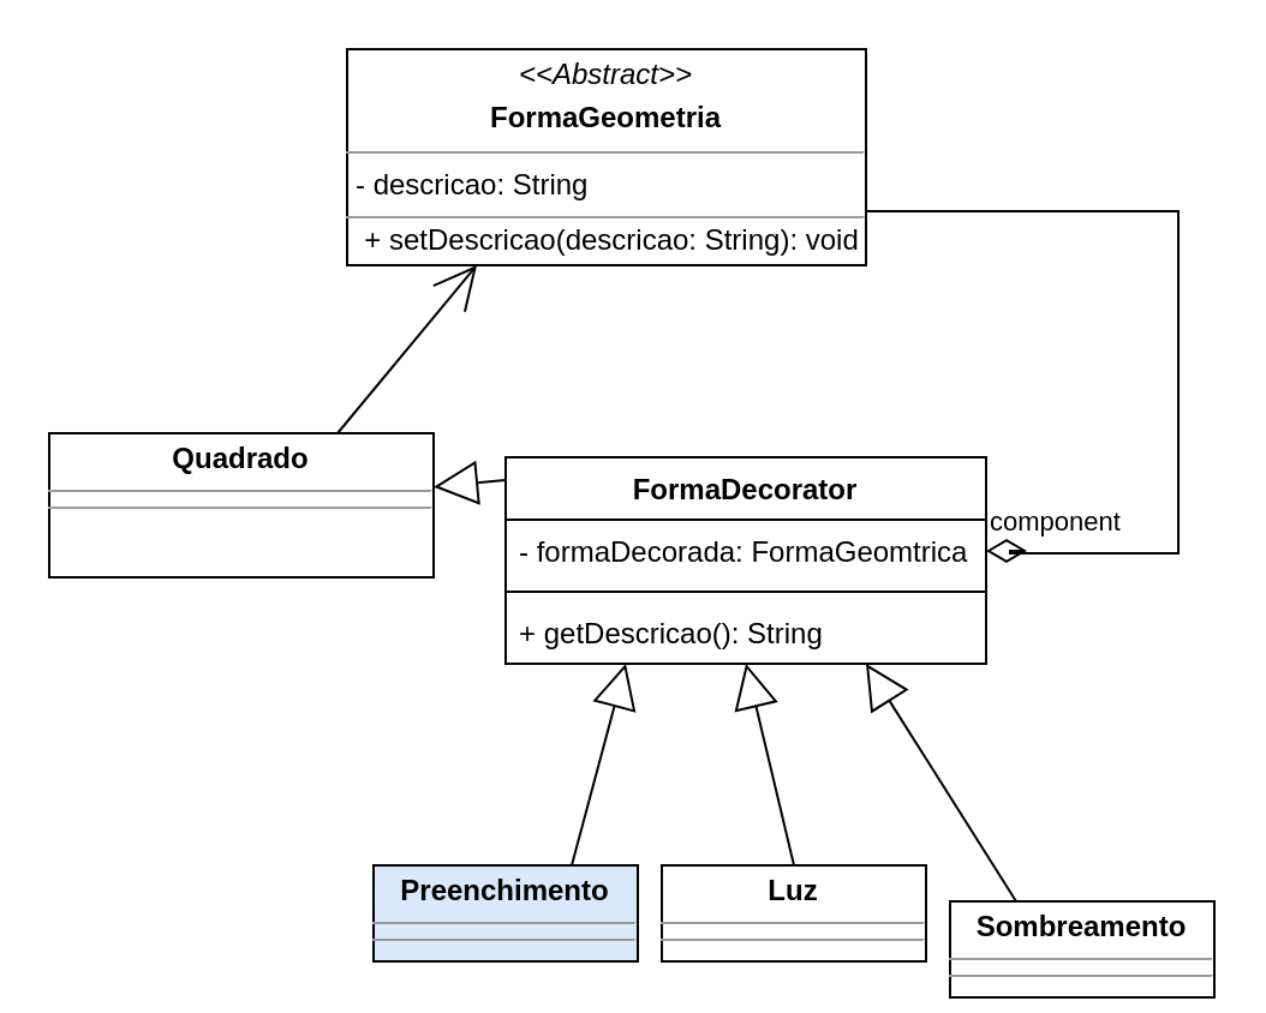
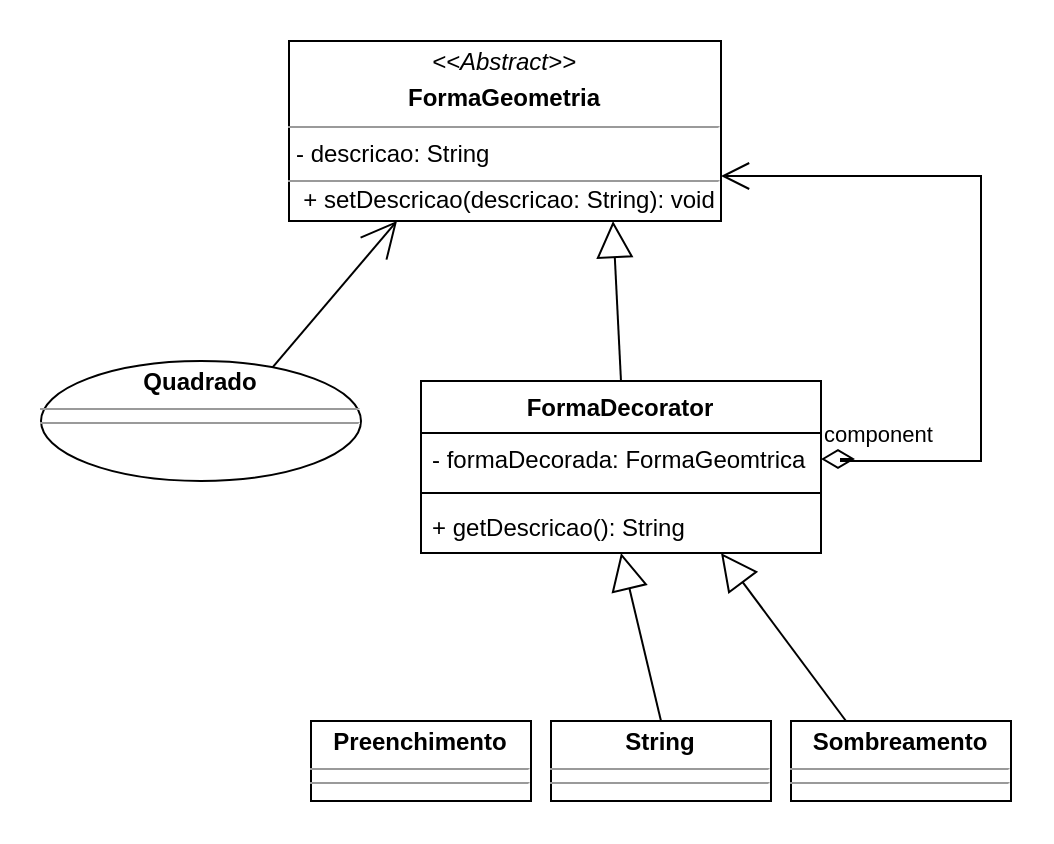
  <mxCell id="0" />
  <mxCell id="1" parent="0" />
- <mxCell id="2" value="&lt;p style=&quot;margin: 0px ; margin-top: 4px ; text-align: center&quot;&gt;&lt;b&gt;Quadrado&lt;/b&gt;&lt;/p&gt;&lt;hr size=&quot;1&quot;&gt;&lt;hr size=&quot;1&quot;&gt;&lt;p style=&quot;margin: 0px ; margin-left: 4px&quot;&gt;&lt;br&gt;&lt;/p&gt;" style="verticalAlign=top;align=left;overflow=fill;fontSize=12;fontFamily=Helvetica;html=1;" vertex="1" parent="1"><mxGeometry x="20" y="180" width="160" height="60" as="geometry" /></mxCell>
+ <mxCell id="2" value="&lt;p style=&quot;margin: 0px ; margin-top: 4px ; text-align: center&quot;&gt;&lt;b&gt;Quadrado&lt;/b&gt;&lt;/p&gt;&lt;hr size=&quot;1&quot;&gt;&lt;hr size=&quot;1&quot;&gt;&lt;p style=&quot;margin: 0px ; margin-left: 4px&quot;&gt;&lt;br&gt;&lt;/p&gt;" style="ellipse;verticalAlign=top;align=left;overflow=fill;fontSize=12;fontFamily=Helvetica;html=1;" vertex="1" parent="1"><mxGeometry x="20" y="180" width="160" height="60" as="geometry" /></mxCell>
  <mxCell id="3" value="" style="endArrow=open;endSize=16;endFill=0;html=1;rounded=0;exitX=0.75;exitY=0;exitDx=0;exitDy=0;entryX=0.25;entryY=1;entryDx=0;entryDy=0;" edge="1" parent="1" source="2" target="12"><mxGeometry width="160" relative="1" as="geometry"><mxPoint x="107" y="382" as="sourcePoint" /><mxPoint x="190" y="110" as="targetPoint" /></mxGeometry></mxCell>
- <mxCell id="4" value="" style="endArrow=block;endSize=16;endFill=0;html=1;rounded=0;exitX=0.5;exitY=0;exitDx=0;exitDy=0;" edge="1" parent="1" source="14" target="2"><mxGeometry width="160" relative="1" as="geometry"><mxPoint x="320" y="190" as="sourcePoint" /><mxPoint x="270" y="110" as="targetPoint" /></mxGeometry></mxCell>
- <mxCell id="5" value="component" style="endArrow=none;html=1;endSize=12;startArrow=diamondThin;startSize=14;startFill=0;edgeStyle=orthogonalEdgeStyle;align=left;verticalAlign=bottom;rounded=0;exitX=1;exitY=0.5;exitDx=0;exitDy=0;entryX=1;entryY=0.75;entryDx=0;entryDy=0;" edge="1" parent="1" source="15" target="12"><mxGeometry x="-1" y="3" relative="1" as="geometry"><mxPoint x="440" y="245" as="sourcePoint" /><mxPoint x="390" y="110" as="targetPoint" /><Array as="points"><mxPoint x="420" y="229" /><mxPoint x="490" y="230" /><mxPoint x="490" y="87" /></Array></mxGeometry></mxCell>
- <mxCell id="6" value="&lt;p style=&quot;margin: 0px ; margin-top: 4px ; text-align: center&quot;&gt;&lt;b&gt;Preenchimento&lt;/b&gt;&lt;br&gt;&lt;/p&gt;&lt;hr size=&quot;1&quot;&gt;&lt;hr size=&quot;1&quot;&gt;" style="verticalAlign=top;align=left;overflow=fill;fontSize=12;fontFamily=Helvetica;html=1;fillColor=#dae8fc;" vertex="1" parent="1"><mxGeometry x="155" y="360" width="110" height="40" as="geometry" /></mxCell>
- <mxCell id="7" value="&lt;p style=&quot;margin: 0px ; margin-top: 4px ; text-align: center&quot;&gt;&lt;b&gt;Luz&lt;/b&gt;&lt;br&gt;&lt;/p&gt;&lt;hr size=&quot;1&quot;&gt;&lt;hr size=&quot;1&quot;&gt;" style="verticalAlign=top;align=left;overflow=fill;fontSize=12;fontFamily=Helvetica;html=1;" vertex="1" parent="1"><mxGeometry x="275" y="360" width="110" height="40" as="geometry" /></mxCell>
- <mxCell id="8" value="&lt;p style=&quot;margin: 0px ; margin-top: 4px ; text-align: center&quot;&gt;&lt;b&gt;Sombreamento&lt;/b&gt;&lt;br&gt;&lt;/p&gt;&lt;hr size=&quot;1&quot;&gt;&lt;hr size=&quot;1&quot;&gt;" style="verticalAlign=top;align=left;overflow=fill;fontSize=12;fontFamily=Helvetica;html=1;" vertex="1" parent="1"><mxGeometry x="395" y="375" width="110" height="40" as="geometry" /></mxCell>
- <mxCell id="9" value="" style="endArrow=block;endSize=16;endFill=0;html=1;rounded=0;exitX=0.75;exitY=0;exitDx=0;exitDy=0;entryX=0.25;entryY=1;entryDx=0;entryDy=0;" edge="1" parent="1" source="6" target="14"><mxGeometry width="160" relative="1" as="geometry"><mxPoint x="150" y="200" as="sourcePoint" /><mxPoint x="320" y="300" as="targetPoint" /></mxGeometry></mxCell>
+ <mxCell id="4" value="" style="endArrow=block;endSize=16;endFill=0;html=1;rounded=0;exitX=0.5;exitY=0;exitDx=0;exitDy=0;entryX=0.75;entryY=1;entryDx=0;entryDy=0;" edge="1" parent="1" source="14" target="12"><mxGeometry width="160" relative="1" as="geometry"><mxPoint x="320" y="190" as="sourcePoint" /><mxPoint x="270" y="110" as="targetPoint" /></mxGeometry></mxCell>
+ <mxCell id="5" value="component" style="endArrow=open;html=1;endSize=12;startArrow=diamondThin;startSize=14;startFill=0;edgeStyle=orthogonalEdgeStyle;align=left;verticalAlign=bottom;rounded=0;exitX=1;exitY=0.5;exitDx=0;exitDy=0;entryX=1;entryY=0.75;entryDx=0;entryDy=0;" edge="1" parent="1" source="15" target="12"><mxGeometry x="-1" y="3" relative="1" as="geometry"><mxPoint x="440" y="245" as="sourcePoint" /><mxPoint x="390" y="110" as="targetPoint" /><Array as="points"><mxPoint x="420" y="229" /><mxPoint x="490" y="230" /><mxPoint x="490" y="87" /></Array></mxGeometry></mxCell>
+ <mxCell id="6" value="&lt;p style=&quot;margin: 0px ; margin-top: 4px ; text-align: center&quot;&gt;&lt;b&gt;Preenchimento&lt;/b&gt;&lt;br&gt;&lt;/p&gt;&lt;hr size=&quot;1&quot;&gt;&lt;hr size=&quot;1&quot;&gt;" style="verticalAlign=top;align=left;overflow=fill;fontSize=12;fontFamily=Helvetica;html=1;" vertex="1" parent="1"><mxGeometry x="155" y="360" width="110" height="40" as="geometry" /></mxCell>
+ <mxCell id="7" value="&lt;p style=&quot;margin: 0px ; margin-top: 4px ; text-align: center&quot;&gt;&lt;b&gt;String&lt;/b&gt;&lt;br&gt;&lt;/p&gt;&lt;hr size=&quot;1&quot;&gt;&lt;hr size=&quot;1&quot;&gt;" style="verticalAlign=top;align=left;overflow=fill;fontSize=12;fontFamily=Helvetica;html=1;" vertex="1" parent="1"><mxGeometry x="275" y="360" width="110" height="40" as="geometry" /></mxCell>
+ <mxCell id="8" value="&lt;p style=&quot;margin: 0px ; margin-top: 4px ; text-align: center&quot;&gt;&lt;b&gt;Sombreamento&lt;/b&gt;&lt;br&gt;&lt;/p&gt;&lt;hr size=&quot;1&quot;&gt;&lt;hr size=&quot;1&quot;&gt;" style="verticalAlign=top;align=left;overflow=fill;fontSize=12;fontFamily=Helvetica;html=1;" vertex="1" parent="1"><mxGeometry x="395" y="360" width="110" height="40" as="geometry" /></mxCell>
  <mxCell id="10" value="" style="endArrow=block;endSize=16;endFill=0;html=1;rounded=0;exitX=0.5;exitY=0;exitDx=0;exitDy=0;entryX=0.5;entryY=1;entryDx=0;entryDy=0;" edge="1" parent="1" source="7" target="14"><mxGeometry width="160" relative="1" as="geometry"><mxPoint x="292.5" y="340" as="sourcePoint" /><mxPoint x="360" y="300" as="targetPoint" /></mxGeometry></mxCell>
  <mxCell id="11" value="" style="endArrow=block;endSize=16;endFill=0;html=1;rounded=0;exitX=0.25;exitY=0;exitDx=0;exitDy=0;entryX=0.75;entryY=1;entryDx=0;entryDy=0;" edge="1" parent="1" source="8" target="14"><mxGeometry width="160" relative="1" as="geometry"><mxPoint x="302.5" y="350" as="sourcePoint" /><mxPoint x="400" y="300" as="targetPoint" /></mxGeometry></mxCell>
  <mxCell id="12" value="&lt;p style=&quot;margin: 0px ; margin-top: 4px ; text-align: center&quot;&gt;&lt;i&gt;&amp;lt;&amp;lt;Abstract&amp;gt;&amp;gt;&lt;/i&gt;&lt;b&gt;&lt;br&gt;&lt;/b&gt;&lt;/p&gt;&lt;p style=&quot;margin: 0px ; margin-top: 4px ; text-align: center&quot;&gt;&lt;b&gt;FormaGeometria&lt;/b&gt;&lt;br&gt;&lt;/p&gt;&lt;hr size=&quot;1&quot;&gt;&lt;p style=&quot;margin: 0px ; margin-left: 4px&quot;&gt;- descricao: String&lt;br&gt;&lt;/p&gt;&lt;hr size=&quot;1&quot;&gt;" style="verticalAlign=top;align=left;overflow=fill;fontSize=12;fontFamily=Helvetica;html=1;" vertex="1" parent="1"><mxGeometry x="144" y="20" width="216" height="90" as="geometry" /></mxCell>
  <mxCell id="13" value="+ setDescricao(descricao: String): void" style="text;html=1;align=center;verticalAlign=middle;resizable=0;points=[];autosize=1;strokeColor=none;fillColor=none;" vertex="1" parent="1"><mxGeometry x="144" y="90" width="220" height="20" as="geometry" /></mxCell>
  <mxCell id="14" value="FormaDecorator" style="swimlane;fontStyle=1;align=center;verticalAlign=top;childLayout=stackLayout;horizontal=1;startSize=26;horizontalStack=0;resizeParent=1;resizeParentMax=0;resizeLast=0;collapsible=1;marginBottom=0;" vertex="1" parent="1"><mxGeometry x="210" y="190" width="200" height="86" as="geometry" /></mxCell>
  <mxCell id="15" value="- formaDecorada: FormaGeomtrica" style="text;strokeColor=none;fillColor=none;align=left;verticalAlign=top;spacingLeft=4;spacingRight=4;overflow=hidden;rotatable=0;points=[[0,0.5],[1,0.5]];portConstraint=eastwest;" vertex="1" parent="14"><mxGeometry y="26" width="200" height="26" as="geometry" /></mxCell>
  <mxCell id="16" value="" style="line;strokeWidth=1;fillColor=none;align=left;verticalAlign=middle;spacingTop=-1;spacingLeft=3;spacingRight=3;rotatable=0;labelPosition=right;points=[];portConstraint=eastwest;" vertex="1" parent="14"><mxGeometry y="52" width="200" height="8" as="geometry" /></mxCell>
  <mxCell id="17" value="+ getDescricao(): String" style="text;strokeColor=none;fillColor=none;align=left;verticalAlign=top;spacingLeft=4;spacingRight=4;overflow=hidden;rotatable=0;points=[[0,0.5],[1,0.5]];portConstraint=eastwest;" vertex="1" parent="14"><mxGeometry y="60" width="200" height="26" as="geometry" /></mxCell>
